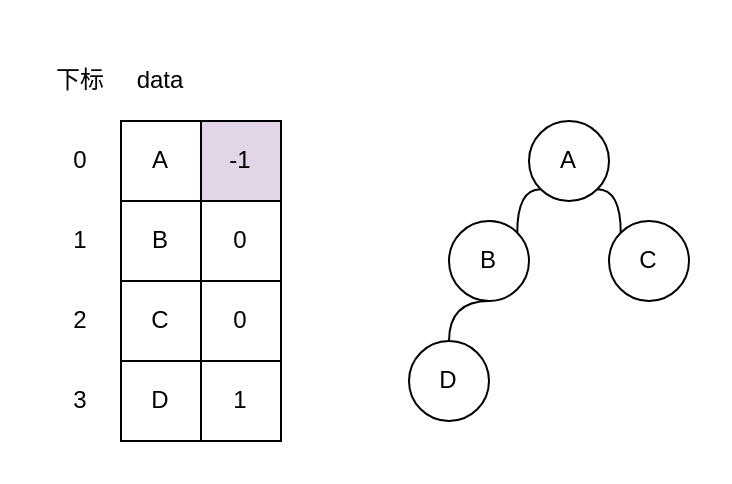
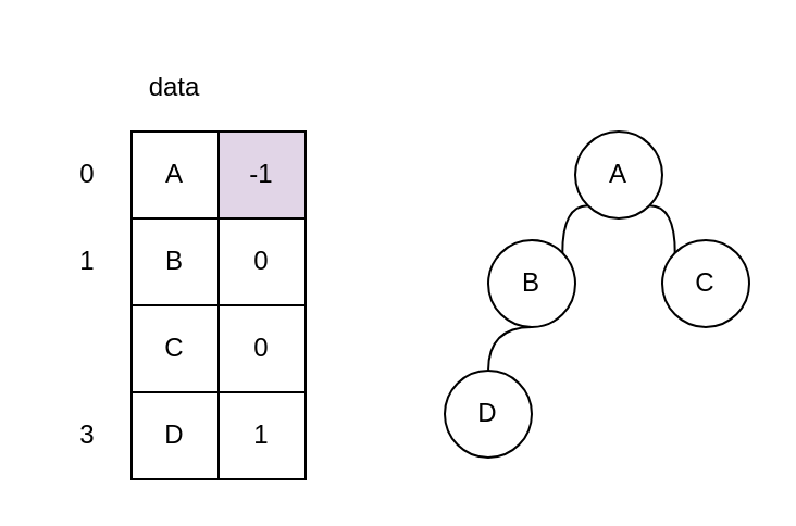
  <mxCell id="0" />
  <mxCell id="1" parent="0" />
  <mxCell id="2" value="A" style="rounded=0;whiteSpace=wrap;html=1;" vertex="1" parent="1"><mxGeometry x="60" y="60" width="40" height="40" as="geometry" /></mxCell>
  <mxCell id="3" value="-1" style="rounded=0;whiteSpace=wrap;html=1;fillColor=#e1d5e7;" vertex="1" parent="1"><mxGeometry x="100" y="60" width="40" height="40" as="geometry" /></mxCell>
  <mxCell id="4" value="B" style="rounded=0;whiteSpace=wrap;html=1;" vertex="1" parent="1"><mxGeometry x="60" y="100" width="40" height="40" as="geometry" /></mxCell>
  <mxCell id="5" value="0" style="rounded=0;whiteSpace=wrap;html=1;" vertex="1" parent="1"><mxGeometry x="100" y="100" width="40" height="40" as="geometry" /></mxCell>
  <mxCell id="6" value="C" style="rounded=0;whiteSpace=wrap;html=1;" vertex="1" parent="1"><mxGeometry x="60" y="140" width="40" height="40" as="geometry" /></mxCell>
  <mxCell id="7" value="0" style="rounded=0;whiteSpace=wrap;html=1;" vertex="1" parent="1"><mxGeometry x="100" y="140" width="40" height="40" as="geometry" /></mxCell>
  <mxCell id="8" value="D" style="rounded=0;whiteSpace=wrap;html=1;" vertex="1" parent="1"><mxGeometry x="60" y="180" width="40" height="40" as="geometry" /></mxCell>
  <mxCell id="9" value="1" style="rounded=0;whiteSpace=wrap;html=1;" vertex="1" parent="1"><mxGeometry x="100" y="180" width="40" height="40" as="geometry" /></mxCell>
- <mxCell id="10" value="下标" style="text;html=1;strokeColor=none;fillColor=none;align=center;verticalAlign=middle;whiteSpace=wrap;rounded=0;" vertex="1" parent="1"><mxGeometry x="20" y="20" width="40" height="40" as="geometry" /></mxCell>
  <mxCell id="11" value="data" style="text;html=1;strokeColor=none;fillColor=none;align=center;verticalAlign=middle;whiteSpace=wrap;rounded=0;" vertex="1" parent="1"><mxGeometry x="60" y="20" width="40" height="40" as="geometry" /></mxCell>
  <mxCell id="12" value="0" style="text;html=1;strokeColor=none;fillColor=none;align=center;verticalAlign=middle;whiteSpace=wrap;rounded=0;" vertex="1" parent="1"><mxGeometry x="20" y="60" width="40" height="40" as="geometry" /></mxCell>
  <mxCell id="13" value="1" style="text;html=1;strokeColor=none;fillColor=none;align=center;verticalAlign=middle;whiteSpace=wrap;rounded=0;" vertex="1" parent="1"><mxGeometry x="20" y="100" width="40" height="40" as="geometry" /></mxCell>
- <mxCell id="14" value="2" style="text;html=1;strokeColor=none;fillColor=none;align=center;verticalAlign=middle;whiteSpace=wrap;rounded=0;" vertex="1" parent="1"><mxGeometry x="20" y="140" width="40" height="40" as="geometry" /></mxCell>
  <mxCell id="15" value="3" style="text;html=1;strokeColor=none;fillColor=none;align=center;verticalAlign=middle;whiteSpace=wrap;rounded=0;" vertex="1" parent="1"><mxGeometry x="20" y="180" width="40" height="40" as="geometry" /></mxCell>
  <mxCell id="16" style="edgeStyle=orthogonalEdgeStyle;orthogonalLoop=1;jettySize=auto;html=1;exitX=0;exitY=1;exitDx=0;exitDy=0;entryX=1;entryY=0;entryDx=0;entryDy=0;curved=1;endArrow=none;endFill=0;" edge="1" parent="1" source="18" target="20"><mxGeometry relative="1" as="geometry" /></mxCell>
  <mxCell id="17" style="edgeStyle=orthogonalEdgeStyle;orthogonalLoop=1;jettySize=auto;html=1;exitX=1;exitY=1;exitDx=0;exitDy=0;entryX=0;entryY=0;entryDx=0;entryDy=0;curved=1;endArrow=none;endFill=0;" edge="1" parent="1" source="18" target="21"><mxGeometry relative="1" as="geometry" /></mxCell>
  <mxCell id="18" value="A" style="ellipse;whiteSpace=wrap;html=1;aspect=fixed;" vertex="1" parent="1"><mxGeometry x="264" y="60" width="40" height="40" as="geometry" /></mxCell>
  <mxCell id="19" style="edgeStyle=orthogonalEdgeStyle;orthogonalLoop=1;jettySize=auto;html=1;exitX=0.5;exitY=1;exitDx=0;exitDy=0;entryX=0.5;entryY=0;entryDx=0;entryDy=0;curved=1;endArrow=none;endFill=0;" edge="1" parent="1" source="20" target="22"><mxGeometry relative="1" as="geometry" /></mxCell>
  <mxCell id="20" value="B" style="ellipse;whiteSpace=wrap;html=1;aspect=fixed;" vertex="1" parent="1"><mxGeometry x="224" y="110" width="40" height="40" as="geometry" /></mxCell>
  <mxCell id="21" value="C" style="ellipse;whiteSpace=wrap;html=1;aspect=fixed;" vertex="1" parent="1"><mxGeometry x="304" y="110" width="40" height="40" as="geometry" /></mxCell>
  <mxCell id="22" value="D" style="ellipse;whiteSpace=wrap;html=1;aspect=fixed;" vertex="1" parent="1"><mxGeometry x="204" y="170" width="40" height="40" as="geometry" /></mxCell>
